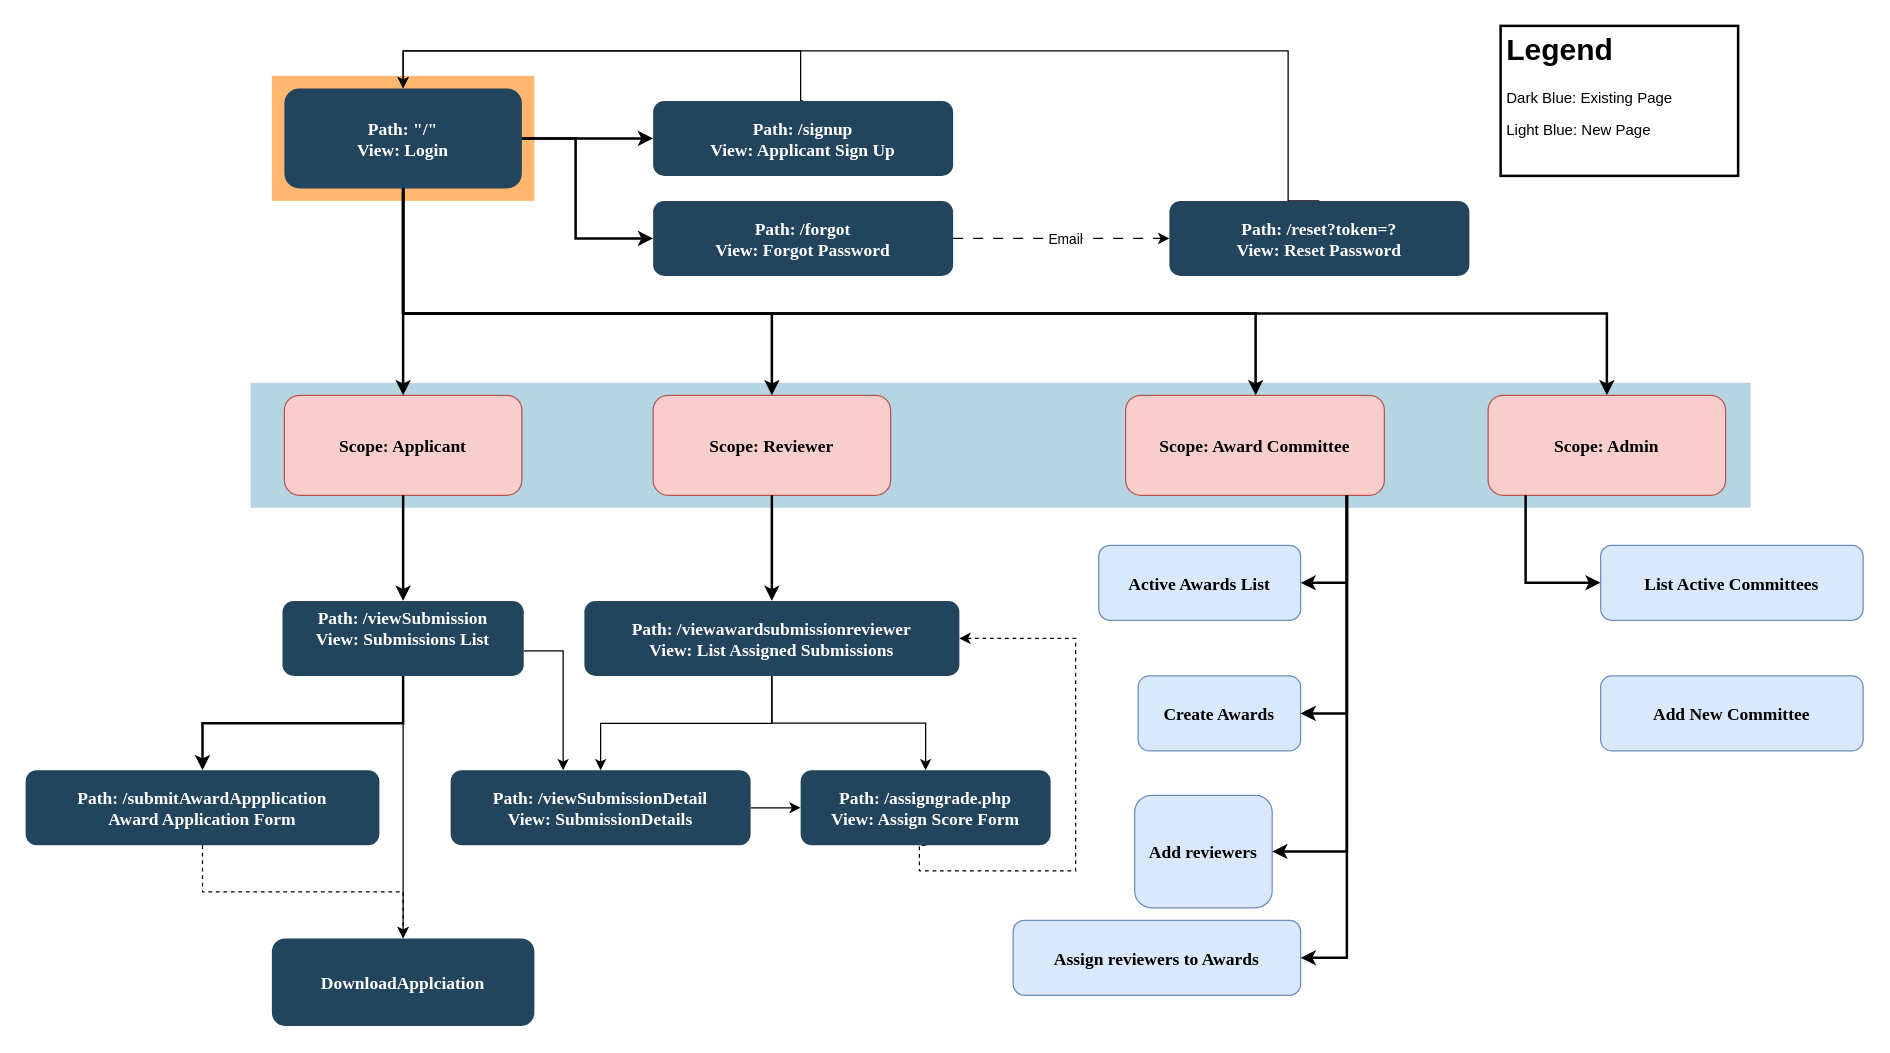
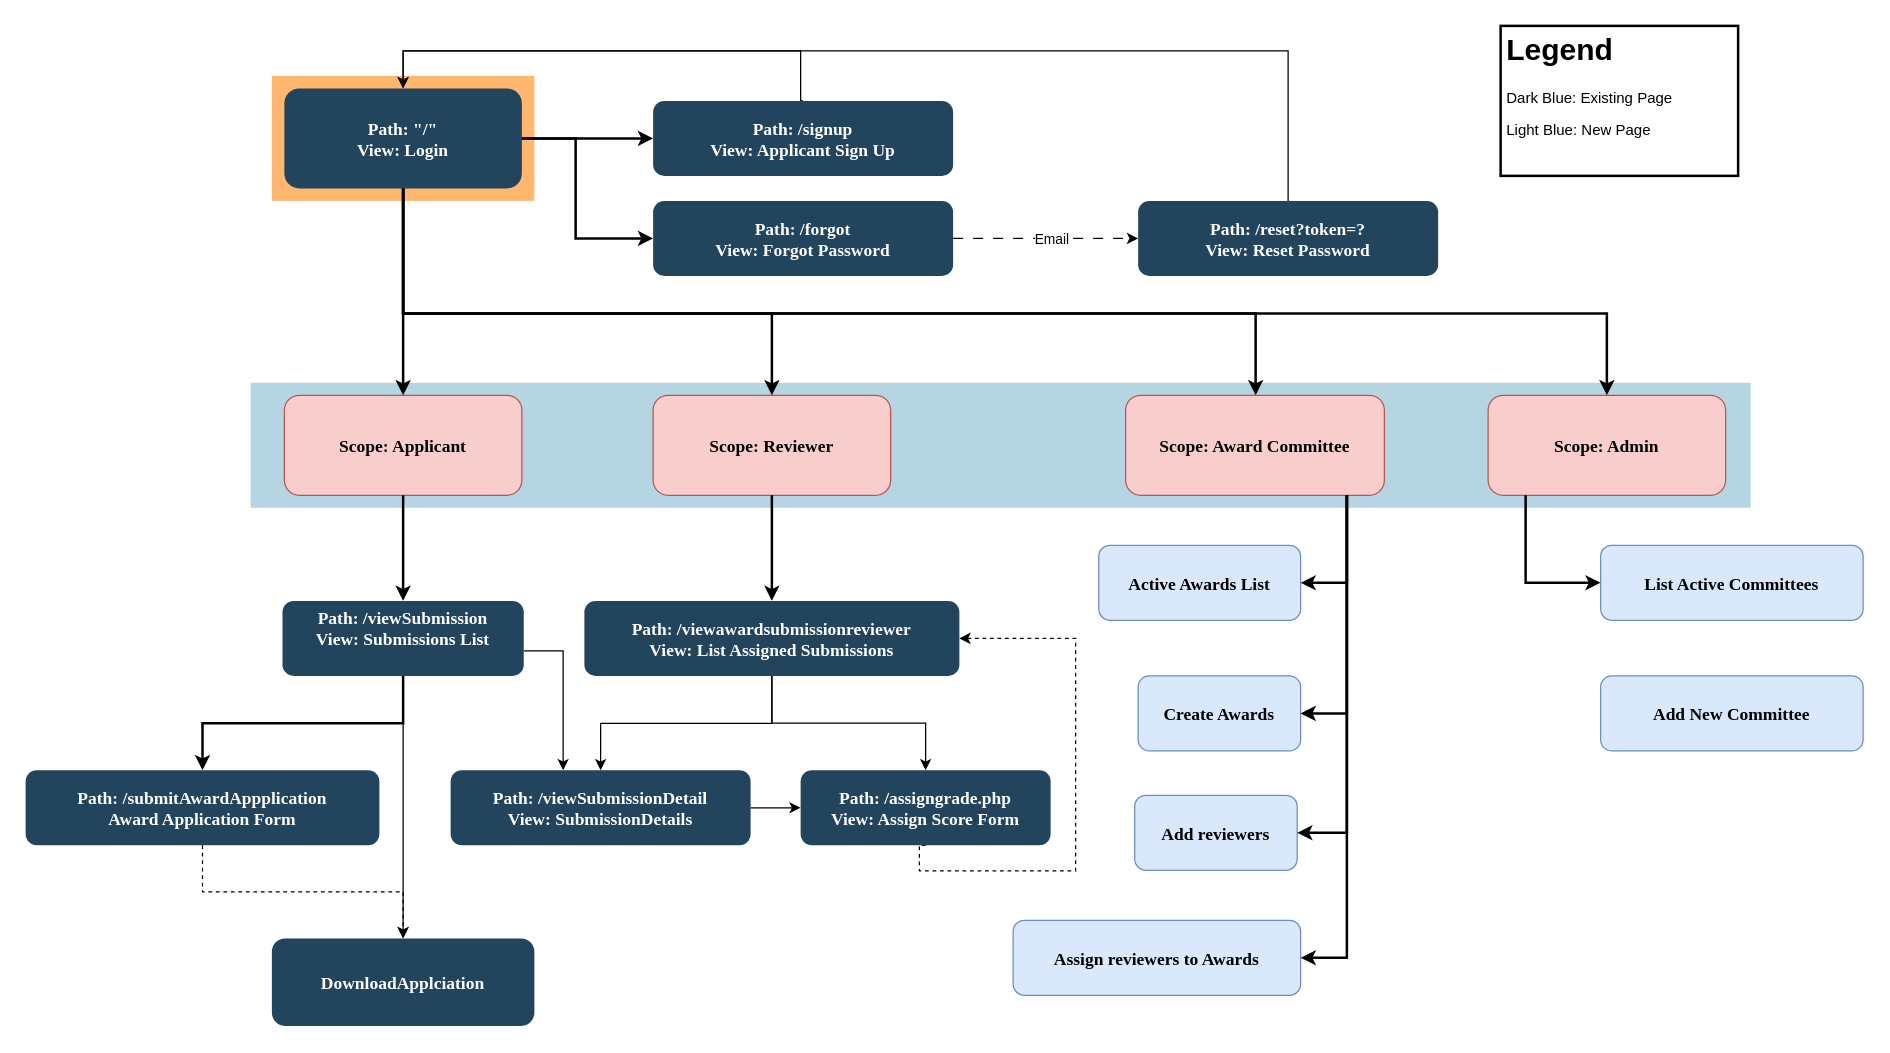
  <mxCell id="0" />
  <mxCell id="1" parent="0" />
  <mxCell id="2" value="" style="fillColor=#FF9933;strokeColor=none;opacity=70;" parent="1" vertex="1"><mxGeometry x="217" y="60" width="210" height="100.0" as="geometry" /></mxCell>
  <mxCell id="3" value="" style="fillColor=#10739E;strokeColor=none;opacity=30;" parent="1" vertex="1"><mxGeometry x="200" y="305.5" width="1200" height="100" as="geometry" /></mxCell>
  <mxCell id="4" style="edgeStyle=orthogonalEdgeStyle;rounded=0;orthogonalLoop=1;jettySize=auto;html=1;strokeWidth=2;" edge="1" parent="1" source="5" target="8"><mxGeometry relative="1" as="geometry"><Array as="points"><mxPoint x="322" y="250" /><mxPoint x="1004" y="250" /></Array></mxGeometry></mxCell>
  <mxCell id="5" value="Path: &quot;/&quot;&#10;View: Login" style="rounded=1;fillColor=#23445D;gradientColor=none;strokeColor=none;fontColor=#FFFFFF;fontStyle=1;fontFamily=Tahoma;fontSize=14" parent="1" vertex="1"><mxGeometry x="227" y="70" width="190" height="80" as="geometry" /></mxCell>
  <mxCell id="6" value="Scope: Admin" style="rounded=1;fillColor=#f8cecc;strokeColor=#b85450;fontStyle=1;fontFamily=Tahoma;fontSize=14" parent="1" vertex="1"><mxGeometry x="1190" y="315.5" width="190" height="80" as="geometry" /></mxCell>
  <mxCell id="7" value="" style="edgeStyle=elbowEdgeStyle;elbow=vertical;strokeWidth=2;rounded=0" parent="1" source="5" target="6" edge="1"><mxGeometry x="337" y="215.5" width="100" height="100" as="geometry"><mxPoint x="457" y="295.5" as="sourcePoint" /><mxPoint x="557" y="195.5" as="targetPoint" /><Array as="points"><mxPoint x="950" y="250" /></Array></mxGeometry></mxCell>
  <mxCell id="8" value="Scope: Award Committee" style="rounded=1;fillColor=#f8cecc;strokeColor=#b85450;fontStyle=1;fontFamily=Tahoma;fontSize=14" parent="1" vertex="1"><mxGeometry x="900" y="315.5" width="207" height="80" as="geometry" /></mxCell>
  <mxCell id="9" value="Scope: Reviewer" style="rounded=1;fillColor=#f8cecc;strokeColor=#b85450;fontStyle=1;fontFamily=Tahoma;fontSize=14" parent="1" vertex="1"><mxGeometry x="522" y="315.5" width="190" height="80" as="geometry" /></mxCell>
  <mxCell id="10" value="Scope: Applicant" style="rounded=1;fillColor=#f8cecc;strokeColor=#b85450;fontStyle=1;fontFamily=Tahoma;fontSize=14" parent="1" vertex="1"><mxGeometry x="227" y="315.5" width="190" height="80" as="geometry" /></mxCell>
  <mxCell id="11" style="edgeStyle=orthogonalEdgeStyle;rounded=0;orthogonalLoop=1;jettySize=auto;html=1;strokeWidth=2;" edge="1" parent="1" source="13" target="25"><mxGeometry relative="1" as="geometry" /></mxCell>
  <mxCell id="12" style="edgeStyle=orthogonalEdgeStyle;rounded=0;orthogonalLoop=1;jettySize=auto;html=1;" edge="1" parent="1" source="13" target="15"><mxGeometry relative="1" as="geometry"><Array as="points"><mxPoint x="450" y="520" /></Array></mxGeometry></mxCell>
  <mxCell id="13" value="Path: /viewSubmission&#10;View: Submissions List&#10;" style="rounded=1;fillColor=#23445D;gradientColor=none;strokeColor=none;fontColor=#FFFFFF;fontStyle=1;fontFamily=Tahoma;fontSize=14" parent="1" vertex="1"><mxGeometry x="225.5" y="480" width="193" height="60" as="geometry" /></mxCell>
  <mxCell id="14" style="edgeStyle=orthogonalEdgeStyle;rounded=0;orthogonalLoop=1;jettySize=auto;html=1;" edge="1" parent="1" source="15" target="21"><mxGeometry relative="1" as="geometry" /></mxCell>
  <mxCell id="15" value="Path: /viewSubmissionDetail&#10;View: SubmissionDetails" style="rounded=1;fillColor=#23445D;gradientColor=none;strokeColor=none;fontColor=#FFFFFF;fontStyle=1;fontFamily=Tahoma;fontSize=14" parent="1" vertex="1"><mxGeometry x="360" y="615.5" width="240" height="60" as="geometry" /></mxCell>
  <mxCell id="16" style="edgeStyle=orthogonalEdgeStyle;rounded=0;orthogonalLoop=1;jettySize=auto;html=1;entryX=0.5;entryY=0;entryDx=0;entryDy=0;exitX=0.5;exitY=0;exitDx=0;exitDy=0;" edge="1" parent="1" source="17" target="5"><mxGeometry relative="1" as="geometry"><Array as="points"><mxPoint x="640" y="80" /><mxPoint x="640" y="40" /><mxPoint x="322" y="40" /></Array></mxGeometry></mxCell>
  <mxCell id="17" value="Path: /signup&#10;View: Applicant Sign Up" style="rounded=1;fillColor=#23445D;gradientColor=none;strokeColor=none;fontColor=#FFFFFF;fontStyle=1;fontFamily=Tahoma;fontSize=14" parent="1" vertex="1"><mxGeometry x="522" y="80" width="240" height="60" as="geometry" /></mxCell>
  <mxCell id="18" value="Path: /forgot&#10;View: Forgot Password" style="rounded=1;fillColor=#23445D;gradientColor=none;strokeColor=none;fontColor=#FFFFFF;fontStyle=1;fontFamily=Tahoma;fontSize=14" parent="1" vertex="1"><mxGeometry x="522" y="160" width="240" height="60" as="geometry" /></mxCell>
  <mxCell id="19" style="edgeStyle=orthogonalEdgeStyle;rounded=0;orthogonalLoop=1;jettySize=auto;html=1;" edge="1" parent="1" source="45" target="15"><mxGeometry relative="1" as="geometry"><Array as="points"><mxPoint x="617" y="578" /><mxPoint x="480" y="578" /></Array></mxGeometry></mxCell>
  <mxCell id="20" style="edgeStyle=orthogonalEdgeStyle;rounded=0;orthogonalLoop=1;jettySize=auto;html=1;exitX=0.5;exitY=1;exitDx=0;exitDy=0;entryX=1;entryY=0.5;entryDx=0;entryDy=0;dashed=1;" edge="1" parent="1" source="21" target="45"><mxGeometry relative="1" as="geometry"><mxPoint x="745" y="800" as="targetPoint" /><mxPoint x="720" y="780" as="sourcePoint" /><Array as="points"><mxPoint x="735" y="696" /><mxPoint x="860" y="696" /><mxPoint x="860" y="510" /></Array></mxGeometry></mxCell>
  <mxCell id="21" value="Path: /assigngrade.php&#10;View: Assign Score Form" style="rounded=1;fillColor=#23445D;gradientColor=none;strokeColor=none;fontColor=#FFFFFF;fontStyle=1;fontFamily=Tahoma;fontSize=14" parent="1" vertex="1"><mxGeometry x="640" y="615.5" width="200" height="60" as="geometry" /></mxCell>
  <mxCell id="22" value="DownloadApplciation" style="rounded=1;fillColor=#23445D;gradientColor=none;strokeColor=none;fontColor=#FFFFFF;fontStyle=1;fontFamily=Tahoma;fontSize=14" parent="1" vertex="1"><mxGeometry x="217" y="750" width="210" height="70" as="geometry" /></mxCell>
  <mxCell id="23" style="edgeStyle=orthogonalEdgeStyle;rounded=0;orthogonalLoop=1;jettySize=auto;html=1;" edge="1" parent="1" source="13" target="22"><mxGeometry relative="1" as="geometry" /></mxCell>
  <mxCell id="24" style="edgeStyle=orthogonalEdgeStyle;rounded=0;orthogonalLoop=1;jettySize=auto;html=1;dashed=1;" edge="1" parent="1" source="25" target="22"><mxGeometry relative="1" as="geometry" /></mxCell>
  <mxCell id="25" value="Path: /submitAwardAppplication&#10;Award Application Form" style="rounded=1;fillColor=#23445D;gradientColor=none;strokeColor=none;fontColor=#FFFFFF;fontStyle=1;fontFamily=Tahoma;fontSize=14" parent="1" vertex="1"><mxGeometry x="20" y="615.5" width="283" height="60" as="geometry" /></mxCell>
  <mxCell id="26" value="Active Awards List" style="rounded=1;fillColor=#dae8fc;strokeColor=#6c8ebf;fontStyle=1;fontFamily=Tahoma;fontSize=14" parent="1" vertex="1"><mxGeometry x="878.5" y="435.5" width="161.5" height="60" as="geometry" /></mxCell>
  <mxCell id="27" value="Create Awards" style="rounded=1;fillColor=#dae8fc;strokeColor=#6c8ebf;fontStyle=1;fontFamily=Tahoma;fontSize=14" parent="1" vertex="1"><mxGeometry x="910" y="540" width="130" height="60" as="geometry" /></mxCell>
- <mxCell id="28" value="Add reviewers" style="rounded=1;fillColor=#dae8fc;strokeColor=#6c8ebf;fontStyle=1;fontFamily=Tahoma;fontSize=14" parent="1" vertex="1"><mxGeometry x="907.25" y="635.5" width="110" height="90" as="geometry" /></mxCell>
+ <mxCell id="28" value="Add reviewers" style="rounded=1;fillColor=#dae8fc;strokeColor=#6c8ebf;fontStyle=1;fontFamily=Tahoma;fontSize=14" parent="1" vertex="1"><mxGeometry x="907.25" y="635.5" width="130" height="60" as="geometry" /></mxCell>
  <mxCell id="29" value="List Active Committees" style="rounded=1;fillColor=#dae8fc;strokeColor=#6c8ebf;fontStyle=1;fontFamily=Tahoma;fontSize=14" parent="1" vertex="1"><mxGeometry x="1280" y="435.5" width="210" height="60" as="geometry" /></mxCell>
  <mxCell id="30" value="" style="edgeStyle=elbowEdgeStyle;elbow=vertical;strokeWidth=2;rounded=0;entryX=0.5;entryY=0;entryDx=0;entryDy=0;" parent="1" source="5" target="9" edge="1"><mxGeometry x="347" y="225.5" width="100" height="100" as="geometry"><mxPoint x="982" y="255.5" as="sourcePoint" /><mxPoint x="1587" y="325.5" as="targetPoint" /><Array as="points"><mxPoint x="540" y="250" /></Array></mxGeometry></mxCell>
  <mxCell id="31" value="" style="edgeStyle=elbowEdgeStyle;elbow=vertical;strokeWidth=2;rounded=0" parent="1" source="5" target="10" edge="1"><mxGeometry x="-23" y="135.5" width="100" height="100" as="geometry"><mxPoint x="97" y="215.5" as="sourcePoint" /><mxPoint x="197" y="115.5" as="targetPoint" /></mxGeometry></mxCell>
  <mxCell id="32" value="" style="edgeStyle=elbowEdgeStyle;elbow=vertical;strokeWidth=2;rounded=0" parent="1" source="10" target="13" edge="1"><mxGeometry x="-23" y="135.5" width="100" height="100" as="geometry"><mxPoint x="97" y="215.5" as="sourcePoint" /><mxPoint x="197" y="115.5" as="targetPoint" /></mxGeometry></mxCell>
  <mxCell id="33" value="" style="edgeStyle=elbowEdgeStyle;elbow=horizontal;strokeWidth=2;rounded=0;exitX=1;exitY=0.5;exitDx=0;exitDy=0;" parent="1" source="5" target="17" edge="1"><mxGeometry x="-23" y="135.5" width="100" height="100" as="geometry"><mxPoint x="97" y="215.5" as="sourcePoint" /><mxPoint x="197" y="115.5" as="targetPoint" /><Array as="points"><mxPoint x="440" y="110" /></Array></mxGeometry></mxCell>
  <mxCell id="34" value="" style="edgeStyle=elbowEdgeStyle;elbow=horizontal;strokeWidth=2;rounded=0;exitX=1;exitY=0.5;exitDx=0;exitDy=0;" parent="1" source="5" target="18" edge="1"><mxGeometry x="-23" y="135.5" width="100" height="100" as="geometry"><mxPoint x="97" y="215.5" as="sourcePoint" /><mxPoint x="197" y="115.5" as="targetPoint" /><Array as="points"><mxPoint x="460" y="150" /></Array></mxGeometry></mxCell>
  <mxCell id="35" value="" style="edgeStyle=elbowEdgeStyle;elbow=horizontal;strokeWidth=2;rounded=0" parent="1" source="8" target="27" edge="1"><mxGeometry x="-23" y="135.5" width="100" height="100" as="geometry"><mxPoint x="1130" y="510" as="sourcePoint" /><mxPoint x="197" y="115.5" as="targetPoint" /><Array as="points"><mxPoint x="1077" y="515.5" /></Array></mxGeometry></mxCell>
  <mxCell id="36" value="" style="edgeStyle=elbowEdgeStyle;elbow=horizontal;strokeWidth=2;rounded=0" parent="1" source="8" target="28" edge="1"><mxGeometry x="-23" y="135.5" width="100" height="100" as="geometry"><mxPoint x="1130" y="490" as="sourcePoint" /><mxPoint x="197" y="115.5" as="targetPoint" /><Array as="points"><mxPoint x="1077" y="565.5" /></Array></mxGeometry></mxCell>
  <mxCell id="37" value="" style="edgeStyle=elbowEdgeStyle;elbow=horizontal;strokeWidth=2;rounded=0;entryX=0;entryY=0.5;entryDx=0;entryDy=0;" parent="1" source="6" target="29" edge="1"><mxGeometry x="-23" y="135.5" width="100" height="100" as="geometry"><mxPoint x="1220" y="397" as="sourcePoint" /><mxPoint x="177" y="115.5" as="targetPoint" /><Array as="points"><mxPoint x="1220" y="430" /></Array></mxGeometry></mxCell>
  <mxCell id="38" value="" style="edgeStyle=elbowEdgeStyle;elbow=vertical;strokeWidth=2;rounded=0" parent="1" source="9" target="45" edge="1"><mxGeometry x="-23" y="135.5" width="100" height="100" as="geometry"><mxPoint x="97" y="215.5" as="sourcePoint" /><mxPoint x="835" y="435.5" as="targetPoint" /></mxGeometry></mxCell>
  <mxCell id="39" style="edgeStyle=orthogonalEdgeStyle;rounded=0;orthogonalLoop=1;jettySize=auto;html=1;entryX=0.5;entryY=0;entryDx=0;entryDy=0;exitX=0.5;exitY=0;exitDx=0;exitDy=0;" edge="1" parent="1" source="40" target="5"><mxGeometry relative="1" as="geometry"><Array as="points"><mxPoint x="1030" y="40" /><mxPoint x="322" y="40" /></Array></mxGeometry></mxCell>
- <mxCell id="40" value="Path: /reset?token=?&#10;View: Reset Password" style="rounded=1;fillColor=#23445D;gradientColor=none;strokeColor=none;fontColor=#FFFFFF;fontStyle=1;fontFamily=Tahoma;fontSize=14" vertex="1" parent="1"><mxGeometry x="935" y="160" width="240" height="60" as="geometry" /></mxCell>
+ <mxCell id="40" value="Path: /reset?token=?&#10;View: Reset Password" style="rounded=1;fillColor=#23445D;gradientColor=none;strokeColor=none;fontColor=#FFFFFF;fontStyle=1;fontFamily=Tahoma;fontSize=14" vertex="1" parent="1"><mxGeometry x="910" y="160" width="240" height="60" as="geometry" /></mxCell>
  <mxCell id="41" value="" style="edgeStyle=orthogonalEdgeStyle;rounded=0;orthogonalLoop=1;jettySize=auto;html=1;dashed=1;dashPattern=8 8;entryX=0;entryY=0.5;entryDx=0;entryDy=0;" edge="1" parent="1" source="18" target="40"><mxGeometry relative="1" as="geometry"><mxPoint x="700" y="190" as="sourcePoint" /><mxPoint x="910" y="190" as="targetPoint" /></mxGeometry></mxCell>
  <mxCell id="42" value="Email" style="edgeLabel;html=1;align=center;verticalAlign=middle;resizable=0;points=[];" vertex="1" connectable="0" parent="41"><mxGeometry x="-0.144" relative="1" as="geometry"><mxPoint x="15" as="offset" /></mxGeometry></mxCell>
  <mxCell id="43" style="edgeStyle=orthogonalEdgeStyle;rounded=0;orthogonalLoop=1;jettySize=auto;html=1;exitX=0.5;exitY=1;exitDx=0;exitDy=0;" edge="1" parent="1" source="25" target="25"><mxGeometry relative="1" as="geometry" /></mxCell>
  <mxCell id="44" style="edgeStyle=orthogonalEdgeStyle;rounded=0;orthogonalLoop=1;jettySize=auto;html=1;" edge="1" parent="1" source="45" target="21"><mxGeometry relative="1" as="geometry" /></mxCell>
  <mxCell id="45" value="Path: /viewawardsubmissionreviewer&#10;View: List Assigned Submissions" style="rounded=1;fillColor=#23445D;gradientColor=none;strokeColor=none;fontColor=#FFFFFF;fontStyle=1;fontFamily=Tahoma;fontSize=14" vertex="1" parent="1"><mxGeometry x="467" y="480" width="300" height="60" as="geometry" /></mxCell>
  <mxCell id="46" value="" style="edgeStyle=elbowEdgeStyle;elbow=horizontal;strokeWidth=2;rounded=0;entryX=1;entryY=0.5;entryDx=0;entryDy=0;" edge="1" parent="1" source="8" target="26"><mxGeometry x="-23" y="135.5" width="100" height="100" as="geometry"><mxPoint x="1110" y="450" as="sourcePoint" /><mxPoint x="1103" y="790" as="targetPoint" /><Array as="points"><mxPoint x="1077" y="460" /></Array></mxGeometry></mxCell>
  <mxCell id="47" value="Assign reviewers to Awards" style="rounded=1;fillColor=#dae8fc;strokeColor=#6c8ebf;fontStyle=1;fontFamily=Tahoma;fontSize=14" vertex="1" parent="1"><mxGeometry x="810" y="735.5" width="230" height="60" as="geometry" /></mxCell>
  <mxCell id="48" value="" style="edgeStyle=elbowEdgeStyle;elbow=horizontal;strokeWidth=2;rounded=0;entryX=1;entryY=0.5;entryDx=0;entryDy=0;" edge="1" parent="1" source="8" target="47"><mxGeometry x="-23" y="135.5" width="100" height="100" as="geometry"><mxPoint x="1130" y="470" as="sourcePoint" /><mxPoint x="1040" y="676" as="targetPoint" /><Array as="points"><mxPoint x="1077" y="580" /></Array></mxGeometry></mxCell>
  <mxCell id="49" value="Add New Committee" style="rounded=1;fillColor=#dae8fc;strokeColor=#6c8ebf;fontStyle=1;fontFamily=Tahoma;fontSize=14" vertex="1" parent="1"><mxGeometry x="1280" y="540" width="210" height="60" as="geometry" /></mxCell>
  <mxCell id="50" value="&lt;h1&gt;Legend&lt;br&gt;&lt;/h1&gt;&lt;p&gt;Dark Blue: Existing Page&lt;br&gt;&lt;/p&gt;&lt;p&gt;Light Blue: New Page&lt;br&gt;&lt;br&gt;&lt;br&gt;&lt;/p&gt;" style="text;html=1;strokeColor=default;fillColor=default;spacing=5;spacingTop=-20;whiteSpace=wrap;overflow=hidden;rounded=0;strokeWidth=2;perimeterSpacing=1;fillStyle=solid;" vertex="1" parent="1"><mxGeometry x="1200" y="20" width="190" height="120" as="geometry" /></mxCell>
